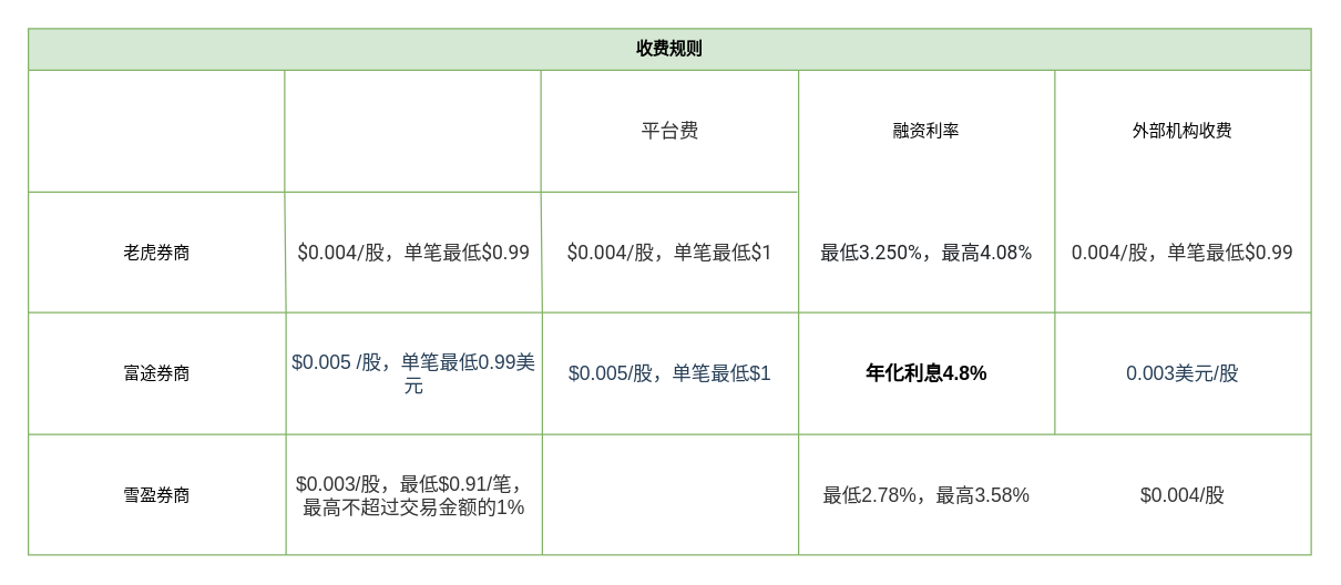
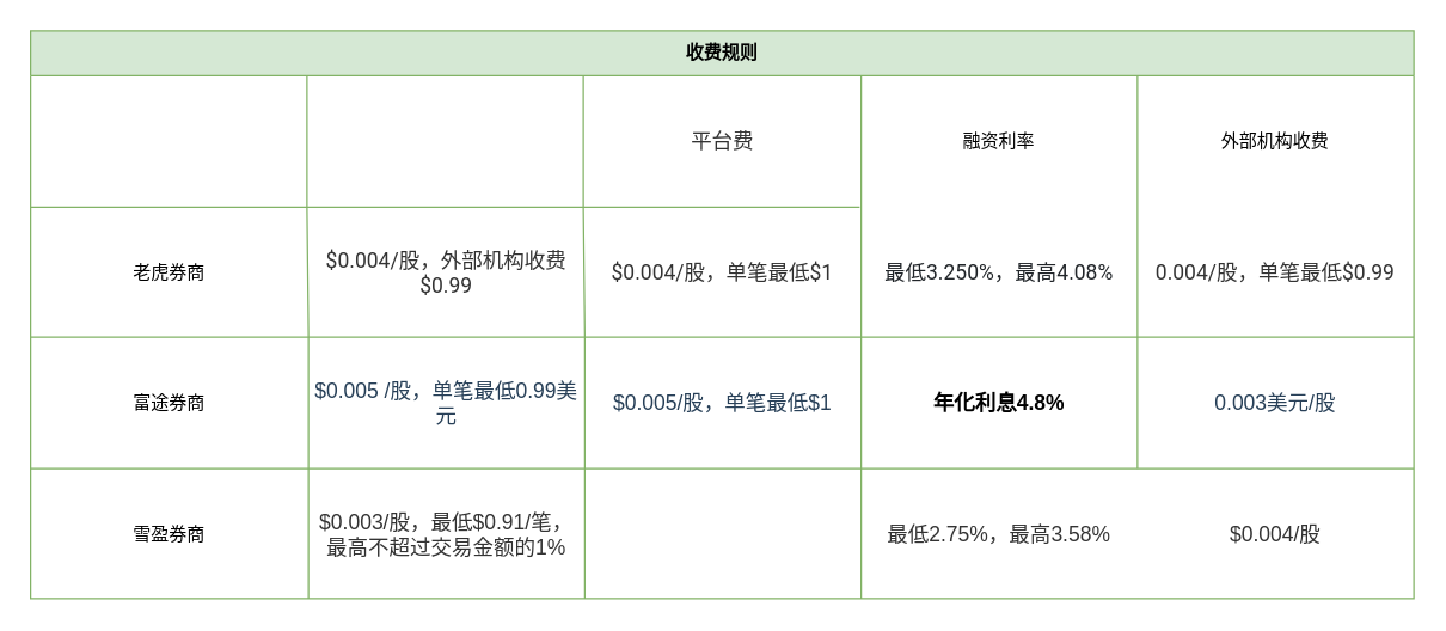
  <mxCell id="0" />
  <mxCell id="1" parent="0" />
  <mxCell id="2" value="&lt;span style=&quot;background-color: rgb(213 , 232 , 212)&quot;&gt;收费规则&lt;/span&gt;" style="shape=table;html=1;whiteSpace=wrap;startSize=30;container=1;collapsible=0;childLayout=tableLayout;fontStyle=1;align=center;fillColor=#d5e8d4;strokeColor=#82b366;" vertex="1" parent="1"><mxGeometry x="20" y="20" width="926" height="380" as="geometry" /></mxCell>
  <mxCell id="3" value="" style="shape=partialRectangle;html=1;whiteSpace=wrap;collapsible=0;dropTarget=0;pointerEvents=0;fillColor=none;top=0;left=0;bottom=0;right=0;points=[[0,0.5],[1,0.5]];portConstraint=eastwest;" vertex="1" parent="2"><mxGeometry y="30" width="926" height="88" as="geometry" /></mxCell>
  <mxCell id="4" value="&lt;span style=&quot;color: rgb(51 , 51 , 51) ; font-family: &amp;#34;roboto&amp;#34; , &amp;#34;segoe ui&amp;#34; , &amp;#34;pingfang sc&amp;#34; , &amp;#34;microsoft yahei&amp;#34; , &amp;#34;helvetica neue&amp;#34; , &amp;#34;helvetica&amp;#34; , &amp;#34;arial&amp;#34; , sans-serif ; font-size: 14px ; background-color: rgb(255 , 255 , 255)&quot;&gt;平台费&lt;/span&gt;" style="shape=partialRectangle;html=1;whiteSpace=wrap;connectable=0;fillColor=none;top=0;left=0;bottom=0;right=0;overflow=hidden;" vertex="1" parent="3"><mxGeometry x="371" width="185" height="88" as="geometry" /></mxCell>
  <mxCell id="5" value="融资利率" style="shape=partialRectangle;html=1;whiteSpace=wrap;connectable=0;fillColor=none;top=0;left=0;bottom=0;right=0;overflow=hidden;" vertex="1" parent="3"><mxGeometry x="556" width="185" height="88" as="geometry" /></mxCell>
  <mxCell id="6" value="外部机构收费" style="shape=partialRectangle;html=1;whiteSpace=wrap;connectable=0;fillColor=none;top=0;left=0;bottom=0;right=0;overflow=hidden;" vertex="1" parent="3"><mxGeometry x="741" width="185" height="88" as="geometry" /></mxCell>
  <mxCell id="7" value="" style="shape=partialRectangle;html=1;whiteSpace=wrap;collapsible=0;dropTarget=0;pointerEvents=0;fillColor=none;top=0;left=0;bottom=0;right=0;points=[[0,0.5],[1,0.5]];portConstraint=eastwest;" vertex="1" parent="2"><mxGeometry y="118" width="926" height="87" as="geometry" /></mxCell>
  <mxCell id="8" value="老虎券商" style="shape=partialRectangle;html=1;whiteSpace=wrap;connectable=0;fillColor=none;top=0;left=0;bottom=0;right=0;overflow=hidden;" vertex="1" parent="7"><mxGeometry width="186" height="87" as="geometry" /></mxCell>
- <mxCell id="9" value="&lt;span style=&quot;color: rgb(51 , 51 , 51) ; font-family: &amp;#34;roboto&amp;#34; , &amp;#34;segoe ui&amp;#34; , &amp;#34;pingfang sc&amp;#34; , &amp;#34;microsoft yahei&amp;#34; , &amp;#34;helvetica neue&amp;#34; , &amp;#34;helvetica&amp;#34; , &amp;#34;arial&amp;#34; , sans-serif ; font-size: 14px ; background-color: rgb(255 , 255 , 255)&quot;&gt;$0.004/股，单笔最低$0.99&lt;/span&gt;" style="shape=partialRectangle;html=1;whiteSpace=wrap;connectable=0;fillColor=none;top=0;left=0;bottom=0;right=0;overflow=hidden;" vertex="1" parent="7"><mxGeometry x="186" width="185" height="87" as="geometry" /></mxCell>
+ <mxCell id="9" value="&lt;span style=&quot;color: rgb(51 , 51 , 51) ; font-family: &amp;#34;roboto&amp;#34; , &amp;#34;segoe ui&amp;#34; , &amp;#34;pingfang sc&amp;#34; , &amp;#34;microsoft yahei&amp;#34; , &amp;#34;helvetica neue&amp;#34; , &amp;#34;helvetica&amp;#34; , &amp;#34;arial&amp;#34; , sans-serif ; font-size: 14px ; background-color: rgb(255 , 255 , 255)&quot;&gt;$0.004/股，外部机构收费$0.99&lt;/span&gt;" style="shape=partialRectangle;html=1;whiteSpace=wrap;connectable=0;fillColor=none;top=0;left=0;bottom=0;right=0;overflow=hidden;" vertex="1" parent="7"><mxGeometry x="186" width="185" height="87" as="geometry" /></mxCell>
  <mxCell id="10" value="&lt;span style=&quot;color: rgb(51 , 51 , 51) ; font-family: &amp;#34;roboto&amp;#34; , &amp;#34;segoe ui&amp;#34; , &amp;#34;pingfang sc&amp;#34; , &amp;#34;microsoft yahei&amp;#34; , &amp;#34;helvetica neue&amp;#34; , &amp;#34;helvetica&amp;#34; , &amp;#34;arial&amp;#34; , sans-serif ; font-size: 14px ; background-color: rgb(255 , 255 , 255)&quot;&gt;$0.004/股，单笔最低$1&lt;/span&gt;" style="shape=partialRectangle;html=1;whiteSpace=wrap;connectable=0;fillColor=none;top=0;left=0;bottom=0;right=0;overflow=hidden;" vertex="1" parent="7"><mxGeometry x="371" width="185" height="87" as="geometry" /></mxCell>
  <mxCell id="11" value="&lt;span style=&quot;color: rgb(33 , 37 , 41) ; font-family: &amp;#34;roboto&amp;#34; , &amp;#34;segoe ui&amp;#34; , &amp;#34;pingfang sc&amp;#34; , &amp;#34;microsoft yahei&amp;#34; , &amp;#34;helvetica neue&amp;#34; , &amp;#34;helvetica&amp;#34; , &amp;#34;arial&amp;#34; , sans-serif ; font-size: 14px ; background-color: rgb(255 , 255 , 255)&quot;&gt;最低3.250%，最高4.08%&lt;/span&gt;" style="shape=partialRectangle;html=1;whiteSpace=wrap;connectable=0;fillColor=none;top=0;left=0;bottom=0;right=0;overflow=hidden;" vertex="1" parent="7"><mxGeometry x="556" width="185" height="87" as="geometry" /></mxCell>
  <mxCell id="12" value="&lt;span style=&quot;color: rgb(51 , 51 , 51) ; font-family: &amp;#34;roboto&amp;#34; , &amp;#34;segoe ui&amp;#34; , &amp;#34;pingfang sc&amp;#34; , &amp;#34;microsoft yahei&amp;#34; , &amp;#34;helvetica neue&amp;#34; , &amp;#34;helvetica&amp;#34; , &amp;#34;arial&amp;#34; , sans-serif ; font-size: 14px ; background-color: rgb(255 , 255 , 255)&quot;&gt;0.004/股，单笔最低$0.99&lt;/span&gt;" style="shape=partialRectangle;html=1;whiteSpace=wrap;connectable=0;fillColor=none;top=0;left=0;bottom=0;right=0;overflow=hidden;" vertex="1" parent="7"><mxGeometry x="741" width="185" height="87" as="geometry" /></mxCell>
  <mxCell id="13" value="" style="shape=partialRectangle;html=1;whiteSpace=wrap;collapsible=0;dropTarget=0;pointerEvents=0;fillColor=none;top=0;left=0;bottom=0;right=0;points=[[0,0.5],[1,0.5]];portConstraint=eastwest;" vertex="1" parent="2"><mxGeometry y="205" width="926" height="88" as="geometry" /></mxCell>
  <mxCell id="14" value="富途券商" style="shape=partialRectangle;html=1;whiteSpace=wrap;connectable=0;fillColor=none;top=0;left=0;bottom=0;right=0;overflow=hidden;" vertex="1" parent="13"><mxGeometry width="186" height="88" as="geometry" /></mxCell>
  <mxCell id="15" value="&lt;span style=&quot;color: rgb(40 , 64 , 88) ; font-family: &amp;#34;microsoft yahei&amp;#34; , , , &amp;#34;lucida grande&amp;#34; , &amp;#34;hiragino sans gb&amp;#34; , &amp;#34;tahoma&amp;#34; , &amp;#34;helvetica&amp;#34; , &amp;#34;arial&amp;#34; , sans-serif ; font-size: 14px ; text-align: left ; background-color: rgb(255 , 255 , 255)&quot;&gt;$0.005 /股，单笔最低0.99美元&lt;/span&gt;" style="shape=partialRectangle;html=1;whiteSpace=wrap;connectable=0;fillColor=none;top=0;left=0;bottom=0;right=0;overflow=hidden;" vertex="1" parent="13"><mxGeometry x="186" width="185" height="88" as="geometry" /></mxCell>
  <mxCell id="16" value="&lt;span style=&quot;color: rgb(40 , 64 , 88) ; font-family: &amp;#34;microsoft yahei&amp;#34; , , , &amp;#34;lucida grande&amp;#34; , &amp;#34;hiragino sans gb&amp;#34; , &amp;#34;tahoma&amp;#34; , &amp;#34;helvetica&amp;#34; , &amp;#34;arial&amp;#34; , sans-serif ; font-size: 14px ; text-align: left ; background-color: rgb(255 , 255 , 255)&quot;&gt;$0.005/股，单笔最低$1&lt;/span&gt;" style="shape=partialRectangle;html=1;whiteSpace=wrap;connectable=0;fillColor=none;top=0;left=0;bottom=0;right=0;overflow=hidden;" vertex="1" parent="13"><mxGeometry x="371" width="185" height="88" as="geometry" /></mxCell>
  <mxCell id="17" value="&lt;span style=&quot;margin: 0px ; padding: 0px ; border: 0px ; font-size: 14px ; font-weight: 700 ; background: rgb(255 , 255 , 255) ; text-align: left&quot;&gt;年化利息4.8%&lt;/span&gt;" style="shape=partialRectangle;html=1;whiteSpace=wrap;connectable=0;fillColor=none;top=0;left=0;bottom=0;right=0;overflow=hidden;" vertex="1" parent="13"><mxGeometry x="556" width="185" height="88" as="geometry" /></mxCell>
  <mxCell id="18" value="&lt;span style=&quot;color: rgb(40 , 64 , 88) ; font-family: &amp;#34;microsoft yahei&amp;#34; , , , &amp;#34;lucida grande&amp;#34; , &amp;#34;hiragino sans gb&amp;#34; , &amp;#34;tahoma&amp;#34; , &amp;#34;helvetica&amp;#34; , &amp;#34;arial&amp;#34; , sans-serif ; font-size: 14px ; text-align: left ; background-color: rgb(255 , 255 , 255)&quot;&gt;0.003美元/股&lt;/span&gt;" style="shape=partialRectangle;html=1;whiteSpace=wrap;connectable=0;fillColor=none;top=0;left=0;bottom=0;right=0;overflow=hidden;" vertex="1" parent="13"><mxGeometry x="741" width="185" height="88" as="geometry" /></mxCell>
  <mxCell id="19" style="shape=partialRectangle;html=1;whiteSpace=wrap;collapsible=0;dropTarget=0;pointerEvents=0;fillColor=none;top=0;left=0;bottom=0;right=0;points=[[0,0.5],[1,0.5]];portConstraint=eastwest;" vertex="1" parent="2"><mxGeometry y="293" width="926" height="87" as="geometry" /></mxCell>
  <mxCell id="20" value="雪盈券商" style="shape=partialRectangle;html=1;whiteSpace=wrap;connectable=0;fillColor=none;top=0;left=0;bottom=0;right=0;overflow=hidden;" vertex="1" parent="19"><mxGeometry width="186" height="87" as="geometry" /></mxCell>
  <mxCell id="21" value="&lt;span style=&quot;color: rgb(51 , 51 , 51) ; font-family: &amp;#34;pingfang sc&amp;#34; , &amp;#34;roboto&amp;#34; , &amp;#34;microsoft yahei&amp;#34; , &amp;#34;helvetica neue&amp;#34; , &amp;#34;helvetica&amp;#34; , , &amp;#34;arial&amp;#34; , sans-serif ; font-size: 14px ; background-color: rgb(255 , 255 , 255)&quot;&gt;$0.003/股，最低$0.91/笔，最高不超过交易金额的1%&lt;/span&gt;" style="shape=partialRectangle;html=1;whiteSpace=wrap;connectable=0;fillColor=none;top=0;left=0;bottom=0;right=0;overflow=hidden;" vertex="1" parent="19"><mxGeometry x="186" width="185" height="87" as="geometry" /></mxCell>
- <mxCell id="22" value="&lt;span style=&quot;color: rgb(51 , 51 , 51) ; font-size: 14px ; font-style: normal ; font-weight: 400 ; letter-spacing: normal ; text-align: center ; text-indent: 0px ; text-transform: none ; word-spacing: 0px ; background-color: rgb(255 , 255 , 255) ; display: inline ; float: none&quot;&gt;最低2.78%，最高&lt;/span&gt;&lt;span style=&quot;color: rgb(51 , 51 , 51) ; font-family: &amp;#34;pingfang sc&amp;#34; , &amp;#34;roboto&amp;#34; , &amp;#34;microsoft yahei&amp;#34; , &amp;#34;helvetica neue&amp;#34; , &amp;#34;helvetica&amp;#34; , , &amp;#34;arial&amp;#34; , sans-serif ; font-size: 14px ; background-color: rgb(255 , 255 , 255)&quot;&gt;3.58%&lt;/span&gt;" style="shape=partialRectangle;html=1;whiteSpace=wrap;connectable=0;fillColor=none;top=0;left=0;bottom=0;right=0;overflow=hidden;" vertex="1" parent="19"><mxGeometry x="556" width="185" height="87" as="geometry" /></mxCell>
+ <mxCell id="22" value="&lt;span style=&quot;color: rgb(51 , 51 , 51) ; font-size: 14px ; font-style: normal ; font-weight: 400 ; letter-spacing: normal ; text-align: center ; text-indent: 0px ; text-transform: none ; word-spacing: 0px ; background-color: rgb(255 , 255 , 255) ; display: inline ; float: none&quot;&gt;最低2.75%，最高&lt;/span&gt;&lt;span style=&quot;color: rgb(51 , 51 , 51) ; font-family: &amp;#34;pingfang sc&amp;#34; , &amp;#34;roboto&amp;#34; , &amp;#34;microsoft yahei&amp;#34; , &amp;#34;helvetica neue&amp;#34; , &amp;#34;helvetica&amp;#34; , , &amp;#34;arial&amp;#34; , sans-serif ; font-size: 14px ; background-color: rgb(255 , 255 , 255)&quot;&gt;3.58%&lt;/span&gt;" style="shape=partialRectangle;html=1;whiteSpace=wrap;connectable=0;fillColor=none;top=0;left=0;bottom=0;right=0;overflow=hidden;" vertex="1" parent="19"><mxGeometry x="556" width="185" height="87" as="geometry" /></mxCell>
  <mxCell id="23" value="&lt;meta charset=&quot;utf-8&quot;&gt;&lt;span style=&quot;color: rgb(51, 51, 51); font-size: 14px; font-style: normal; font-weight: 400; letter-spacing: normal; text-align: center; text-indent: 0px; text-transform: none; word-spacing: 0px; background-color: rgb(255, 255, 255); display: inline; float: none;&quot;&gt;$0.004/股&lt;/span&gt;" style="shape=partialRectangle;html=1;whiteSpace=wrap;connectable=0;fillColor=none;top=0;left=0;bottom=0;right=0;overflow=hidden;" vertex="1" parent="19"><mxGeometry x="741" width="185" height="87" as="geometry" /></mxCell>
